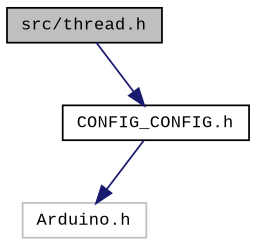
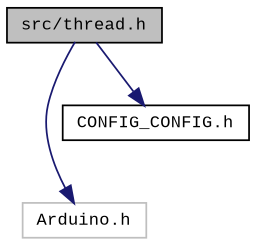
  digraph {
    fontname="Liberation Mono"
    node [color=black fillcolor=white fontname="Liberation Mono" fontsize=10 shape=record style=filled]
    edge [color=midnightblue fontname="Liberation Mono" fontsize=10 labelfontname=Helvetica labelfontsize=10 style=solid]
    n1 [fillcolor=grey75 fontcolor=black height=0.2 label="src/thread.h" width=0.4]
    n2 [color=grey75 height=0.2 label="Arduino.h" width=0.4]
    n3 [height=0.2 label="CONFIG_CONFIG.h" width=0.4]
-   n3 -> n2
+   n1 -> n2
    n1 -> n3
  }
